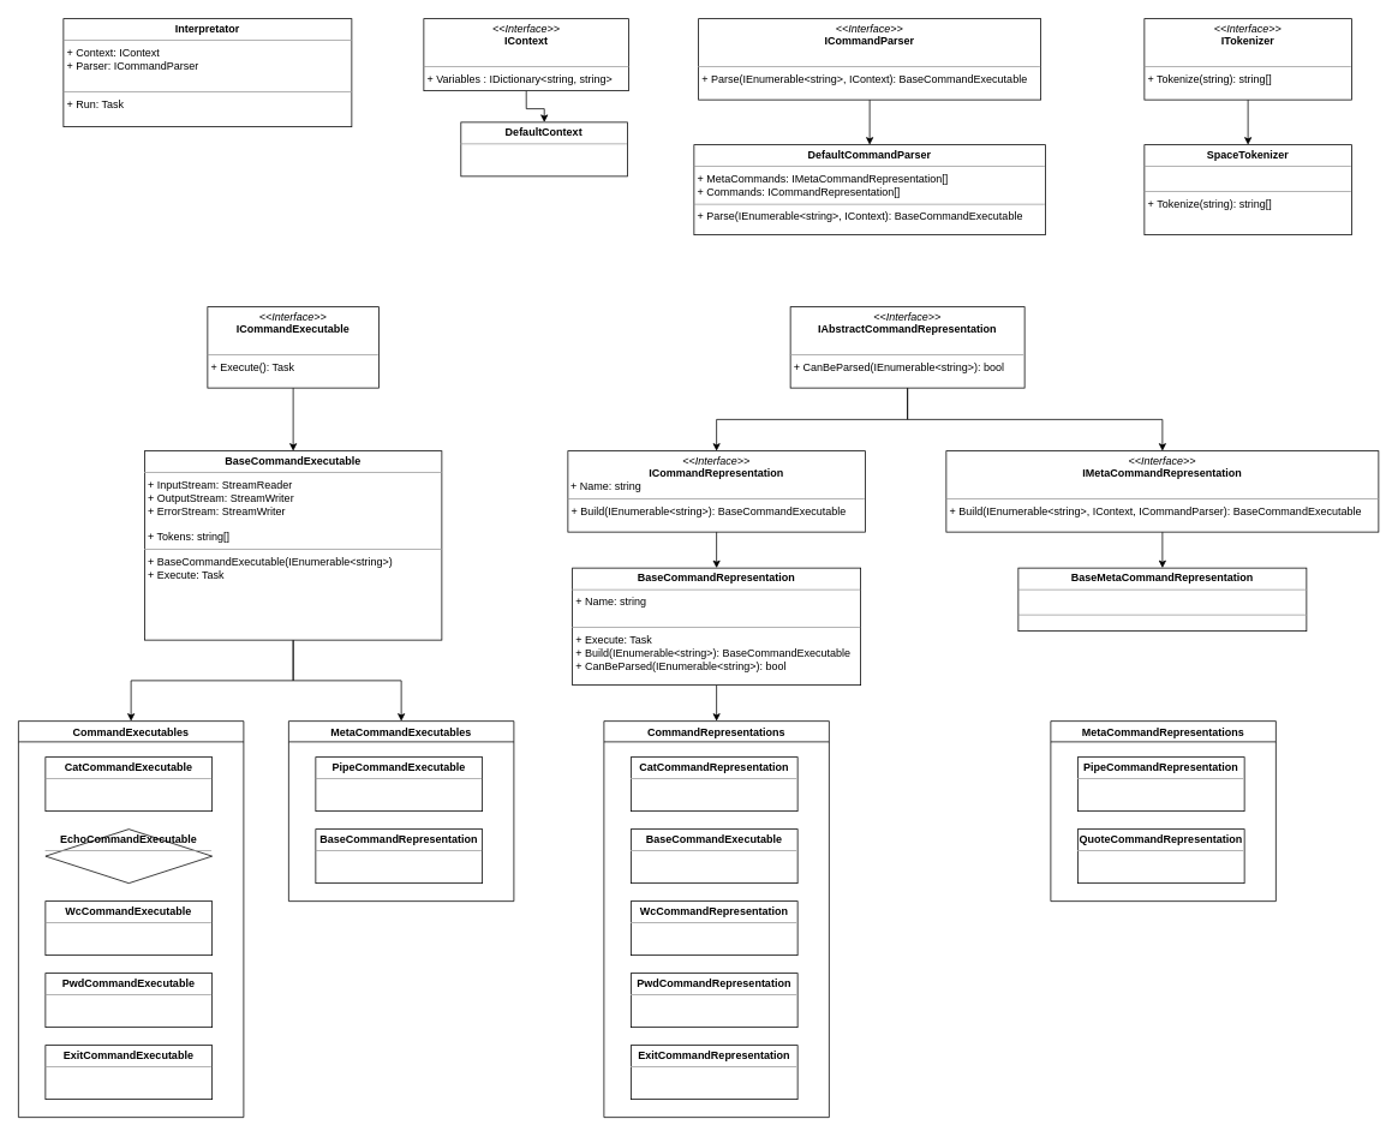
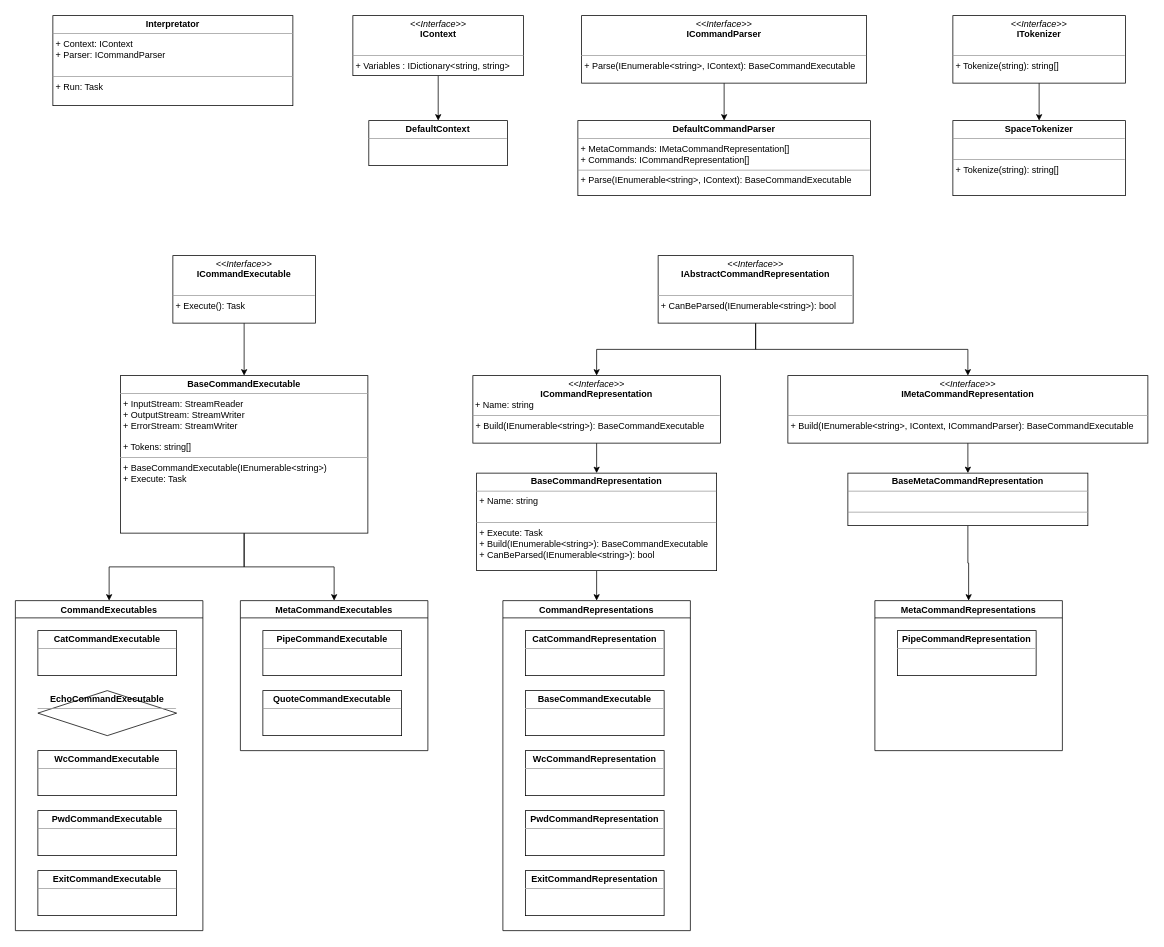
  <mxCell id="0" />
  <mxCell id="1" parent="0" />
  <mxCell id="2" style="edgeStyle=orthogonalEdgeStyle;rounded=0;orthogonalLoop=1;jettySize=auto;html=1;" parent="1" source="3" target="6" edge="1"><mxGeometry relative="1" as="geometry" /></mxCell>
  <mxCell id="3" value="&lt;p style=&quot;margin:0px;margin-top:4px;text-align:center;&quot;&gt;&lt;i&gt;&amp;lt;&amp;lt;Interface&amp;gt;&amp;gt;&lt;/i&gt;&lt;br&gt;&lt;b&gt;ICommandExecutable&lt;/b&gt;&lt;/p&gt;&lt;br&gt;&lt;hr size=&quot;1&quot;&gt;&lt;p style=&quot;margin:0px;margin-left:4px;&quot;&gt;+ Execute(): Task&amp;nbsp;&lt;/p&gt;" style="verticalAlign=top;align=left;overflow=fill;fontSize=12;fontFamily=Helvetica;html=1;" parent="1" vertex="1"><mxGeometry x="230" y="340" width="190" height="90" as="geometry" /></mxCell>
  <mxCell id="4" style="edgeStyle=orthogonalEdgeStyle;rounded=0;orthogonalLoop=1;jettySize=auto;html=1;" parent="1" source="6" target="8" edge="1"><mxGeometry relative="1" as="geometry" /></mxCell>
  <mxCell id="5" style="edgeStyle=orthogonalEdgeStyle;rounded=0;orthogonalLoop=1;jettySize=auto;html=1;exitX=0.5;exitY=1;exitDx=0;exitDy=0;entryX=0.5;entryY=0;entryDx=0;entryDy=0;" parent="1" source="6" target="44" edge="1"><mxGeometry relative="1" as="geometry" /></mxCell>
  <mxCell id="6" value="&lt;p style=&quot;margin:0px;margin-top:4px;text-align:center;&quot;&gt;&lt;b&gt;BaseCommandExecutable&lt;/b&gt;&lt;/p&gt;&lt;hr size=&quot;1&quot;&gt;&lt;p style=&quot;margin:0px;margin-left:4px;&quot;&gt;+ InputStream: StreamReader&lt;/p&gt;&lt;p style=&quot;margin:0px;margin-left:4px;&quot;&gt;+ OutputStream: StreamWriter&lt;/p&gt;&lt;p style=&quot;margin:0px;margin-left:4px;&quot;&gt;+ ErrorStream: StreamWriter&lt;/p&gt;&lt;p style=&quot;margin:0px;margin-left:4px;&quot;&gt;&lt;br&gt;&lt;/p&gt;&lt;p style=&quot;margin:0px;margin-left:4px;&quot;&gt;+ Tokens: string[]&lt;/p&gt;&lt;hr size=&quot;1&quot;&gt;&lt;p style=&quot;margin:0px;margin-left:4px;&quot;&gt;+ BaseCommandExecutable(IEnumerable&amp;lt;string&amp;gt;)&lt;/p&gt;&lt;p style=&quot;margin:0px;margin-left:4px;&quot;&gt;+ Execute: Task&lt;/p&gt;" style="verticalAlign=top;align=left;overflow=fill;fontSize=12;fontFamily=Helvetica;html=1;" parent="1" vertex="1"><mxGeometry x="160" y="500" width="330" height="210" as="geometry" /></mxCell>
  <mxCell id="7" style="edgeStyle=orthogonalEdgeStyle;rounded=0;orthogonalLoop=1;jettySize=auto;html=1;exitX=0.5;exitY=1;exitDx=0;exitDy=0;" parent="1" source="6" target="6" edge="1"><mxGeometry relative="1" as="geometry" /></mxCell>
  <mxCell id="8" value="CommandExecutables" style="swimlane;" parent="1" vertex="1"><mxGeometry x="20" y="800" width="250" height="440" as="geometry" /></mxCell>
  <mxCell id="9" value="&lt;p style=&quot;margin:0px;margin-top:4px;text-align:center;&quot;&gt;&lt;b&gt;EchoCommandExecutable&lt;/b&gt;&lt;/p&gt;&lt;hr size=&quot;1&quot;&gt;&lt;div style=&quot;height:2px;&quot;&gt;&lt;/div&gt;" style="rhombus;verticalAlign=top;align=left;overflow=fill;fontSize=12;fontFamily=Helvetica;html=1;" parent="8" vertex="1"><mxGeometry x="30" y="120" width="185" height="60" as="geometry" /></mxCell>
  <mxCell id="10" value="&lt;p style=&quot;margin:0px;margin-top:4px;text-align:center;&quot;&gt;&lt;b&gt;ExitCommandExecutable&lt;/b&gt;&lt;/p&gt;&lt;hr size=&quot;1&quot;&gt;&lt;div style=&quot;height:2px;&quot;&gt;&lt;/div&gt;" style="verticalAlign=top;align=left;overflow=fill;fontSize=12;fontFamily=Helvetica;html=1;" parent="8" vertex="1"><mxGeometry x="30" y="360" width="185" height="60" as="geometry" /></mxCell>
  <mxCell id="11" value="&lt;p style=&quot;margin:0px;margin-top:4px;text-align:center;&quot;&gt;&lt;b&gt;PwdCommandExecutable&lt;/b&gt;&lt;/p&gt;&lt;hr size=&quot;1&quot;&gt;&lt;div style=&quot;height:2px;&quot;&gt;&lt;/div&gt;" style="verticalAlign=top;align=left;overflow=fill;fontSize=12;fontFamily=Helvetica;html=1;" parent="8" vertex="1"><mxGeometry x="30" y="280" width="185" height="60" as="geometry" /></mxCell>
  <mxCell id="12" value="&lt;p style=&quot;margin:0px;margin-top:4px;text-align:center;&quot;&gt;&lt;b&gt;CatCommandExecutable&lt;/b&gt;&lt;/p&gt;&lt;hr size=&quot;1&quot;&gt;&lt;div style=&quot;height:2px;&quot;&gt;&lt;/div&gt;" style="verticalAlign=top;align=left;overflow=fill;fontSize=12;fontFamily=Helvetica;html=1;" parent="8" vertex="1"><mxGeometry x="30" y="40" width="185" height="60" as="geometry" /></mxCell>
  <mxCell id="13" value="&lt;p style=&quot;margin:0px;margin-top:4px;text-align:center;&quot;&gt;&lt;b&gt;WcCommandExecutable&lt;/b&gt;&lt;/p&gt;&lt;hr size=&quot;1&quot;&gt;&lt;div style=&quot;height:2px;&quot;&gt;&lt;/div&gt;" style="verticalAlign=top;align=left;overflow=fill;fontSize=12;fontFamily=Helvetica;html=1;" parent="8" vertex="1"><mxGeometry x="30" y="200" width="185" height="60" as="geometry" /></mxCell>
  <mxCell id="14" style="edgeStyle=orthogonalEdgeStyle;rounded=0;orthogonalLoop=1;jettySize=auto;html=1;" parent="1" source="16" target="22" edge="1"><mxGeometry relative="1" as="geometry" /></mxCell>
  <mxCell id="15" style="edgeStyle=orthogonalEdgeStyle;rounded=0;orthogonalLoop=1;jettySize=auto;html=1;" parent="1" source="16" target="24" edge="1"><mxGeometry relative="1" as="geometry" /></mxCell>
  <mxCell id="16" value="&lt;p style=&quot;margin:0px;margin-top:4px;text-align:center;&quot;&gt;&lt;i&gt;&amp;lt;&amp;lt;Interface&amp;gt;&amp;gt;&lt;/i&gt;&lt;br&gt;&lt;b&gt;IAbstractCommandRepresentation&lt;/b&gt;&lt;/p&gt;&lt;br&gt;&lt;hr size=&quot;1&quot;&gt;&lt;p style=&quot;margin:0px;margin-left:4px;&quot;&gt;+ CanBeParsed(IEnumerable&amp;lt;string&amp;gt;): bool&lt;/p&gt;" style="verticalAlign=top;align=left;overflow=fill;fontSize=12;fontFamily=Helvetica;html=1;" parent="1" vertex="1"><mxGeometry x="877" y="340" width="260" height="90" as="geometry" /></mxCell>
  <mxCell id="17" style="edgeStyle=orthogonalEdgeStyle;rounded=0;orthogonalLoop=1;jettySize=auto;html=1;exitX=0.5;exitY=1;exitDx=0;exitDy=0;" parent="1" edge="1"><mxGeometry relative="1" as="geometry"><mxPoint x="965" y="710" as="sourcePoint" /><mxPoint x="965" y="710" as="targetPoint" /></mxGeometry></mxCell>
  <mxCell id="18" value="MetaCommandRepresentations" style="swimlane;" parent="1" vertex="1"><mxGeometry x="1166" y="800" width="250" height="200" as="geometry" /></mxCell>
  <mxCell id="19" value="&lt;p style=&quot;margin:0px;margin-top:4px;text-align:center;&quot;&gt;&lt;b&gt;PipeCommandRepresentation&lt;/b&gt;&lt;/p&gt;&lt;hr size=&quot;1&quot;&gt;&lt;div style=&quot;height:2px;&quot;&gt;&lt;/div&gt;" style="verticalAlign=top;align=left;overflow=fill;fontSize=12;fontFamily=Helvetica;html=1;" parent="18" vertex="1"><mxGeometry x="30" y="40" width="185" height="60" as="geometry" /></mxCell>
- <mxCell id="20" value="&lt;p style=&quot;margin:0px;margin-top:4px;text-align:center;&quot;&gt;&lt;b&gt;QuoteCommandRepresentation&lt;/b&gt;&lt;/p&gt;&lt;hr size=&quot;1&quot;&gt;&lt;div style=&quot;height:2px;&quot;&gt;&lt;/div&gt;" style="verticalAlign=top;align=left;overflow=fill;fontSize=12;fontFamily=Helvetica;html=1;" parent="18" vertex="1"><mxGeometry x="30" y="120" width="185" height="60" as="geometry" /></mxCell>
  <mxCell id="21" style="edgeStyle=orthogonalEdgeStyle;rounded=0;orthogonalLoop=1;jettySize=auto;html=1;" parent="1" source="22" target="32" edge="1"><mxGeometry relative="1" as="geometry" /></mxCell>
  <mxCell id="22" value="&lt;p style=&quot;margin:0px;margin-top:4px;text-align:center;&quot;&gt;&lt;i&gt;&amp;lt;&amp;lt;Interface&amp;gt;&amp;gt;&lt;/i&gt;&lt;br&gt;&lt;b&gt;ICommandRepresentation&lt;/b&gt;&lt;/p&gt;&amp;nbsp;+ Name: string&lt;br&gt;&lt;hr size=&quot;1&quot;&gt;&lt;p style=&quot;margin:0px;margin-left:4px;&quot;&gt;+ Build(IEnumerable&amp;lt;string&amp;gt;): BaseCommandExecutable&lt;/p&gt;" style="verticalAlign=top;align=left;overflow=fill;fontSize=12;fontFamily=Helvetica;html=1;" parent="1" vertex="1"><mxGeometry x="630" y="500" width="330" height="90" as="geometry" /></mxCell>
  <mxCell id="23" style="edgeStyle=orthogonalEdgeStyle;rounded=0;orthogonalLoop=1;jettySize=auto;html=1;" parent="1" source="24" target="34" edge="1"><mxGeometry relative="1" as="geometry" /></mxCell>
  <mxCell id="24" value="&lt;p style=&quot;margin:0px;margin-top:4px;text-align:center;&quot;&gt;&lt;i&gt;&amp;lt;&amp;lt;Interface&amp;gt;&amp;gt;&lt;/i&gt;&lt;br&gt;&lt;b&gt;IMetaCommandRepresentation&lt;/b&gt;&lt;/p&gt;&amp;nbsp;&lt;br&gt;&lt;hr size=&quot;1&quot;&gt;&lt;p style=&quot;margin:0px;margin-left:4px;&quot;&gt;+ Build(IEnumerable&amp;lt;string&amp;gt;, IContext, ICommandParser): BaseCommandExecutable&lt;/p&gt;" style="verticalAlign=top;align=left;overflow=fill;fontSize=12;fontFamily=Helvetica;html=1;" parent="1" vertex="1"><mxGeometry x="1050" y="500" width="480" height="90" as="geometry" /></mxCell>
  <mxCell id="25" value="CommandRepresentations" style="swimlane;" parent="1" vertex="1"><mxGeometry x="670" y="800" width="250" height="440" as="geometry" /></mxCell>
  <mxCell id="26" value="&lt;p style=&quot;margin:0px;margin-top:4px;text-align:center;&quot;&gt;&lt;b&gt;BaseCommandExecutable&lt;/b&gt;&lt;/p&gt;&lt;hr size=&quot;1&quot;&gt;&lt;div style=&quot;height:2px;&quot;&gt;&lt;/div&gt;" style="verticalAlign=top;align=left;overflow=fill;fontSize=12;fontFamily=Helvetica;html=1;" parent="25" vertex="1"><mxGeometry x="30" y="120" width="185" height="60" as="geometry" /></mxCell>
  <mxCell id="27" value="&lt;p style=&quot;margin:0px;margin-top:4px;text-align:center;&quot;&gt;&lt;b&gt;ExitCommandRepresentation&lt;/b&gt;&lt;/p&gt;&lt;hr size=&quot;1&quot;&gt;&lt;div style=&quot;height:2px;&quot;&gt;&lt;/div&gt;" style="verticalAlign=top;align=left;overflow=fill;fontSize=12;fontFamily=Helvetica;html=1;" parent="25" vertex="1"><mxGeometry x="30" y="360" width="185" height="60" as="geometry" /></mxCell>
  <mxCell id="28" value="&lt;p style=&quot;margin:0px;margin-top:4px;text-align:center;&quot;&gt;&lt;b&gt;PwdCommandRepresentation&lt;/b&gt;&lt;/p&gt;&lt;hr size=&quot;1&quot;&gt;&lt;div style=&quot;height:2px;&quot;&gt;&lt;/div&gt;" style="verticalAlign=top;align=left;overflow=fill;fontSize=12;fontFamily=Helvetica;html=1;" parent="25" vertex="1"><mxGeometry x="30" y="280" width="185" height="60" as="geometry" /></mxCell>
  <mxCell id="29" value="&lt;p style=&quot;margin:0px;margin-top:4px;text-align:center;&quot;&gt;&lt;b&gt;CatCommandRepresentation&lt;/b&gt;&lt;/p&gt;&lt;hr size=&quot;1&quot;&gt;&lt;div style=&quot;height:2px;&quot;&gt;&lt;/div&gt;" style="verticalAlign=top;align=left;overflow=fill;fontSize=12;fontFamily=Helvetica;html=1;" parent="25" vertex="1"><mxGeometry x="30" y="40" width="185" height="60" as="geometry" /></mxCell>
  <mxCell id="30" value="&lt;p style=&quot;margin:0px;margin-top:4px;text-align:center;&quot;&gt;&lt;b&gt;WcCommandRepresentation&lt;/b&gt;&lt;/p&gt;&lt;hr size=&quot;1&quot;&gt;&lt;div style=&quot;height:2px;&quot;&gt;&lt;/div&gt;" style="verticalAlign=top;align=left;overflow=fill;fontSize=12;fontFamily=Helvetica;html=1;" parent="25" vertex="1"><mxGeometry x="30" y="200" width="185" height="60" as="geometry" /></mxCell>
  <mxCell id="31" style="edgeStyle=orthogonalEdgeStyle;rounded=0;orthogonalLoop=1;jettySize=auto;html=1;" parent="1" source="32" target="25" edge="1"><mxGeometry relative="1" as="geometry" /></mxCell>
  <mxCell id="32" value="&lt;p style=&quot;margin:0px;margin-top:4px;text-align:center;&quot;&gt;&lt;b&gt;BaseCommandRepresentation&lt;/b&gt;&lt;/p&gt;&lt;hr size=&quot;1&quot;&gt;&lt;p style=&quot;margin:0px;margin-left:4px;&quot;&gt;+ Name: string&lt;/p&gt;&lt;p style=&quot;margin:0px;margin-left:4px;&quot;&gt;&lt;br&gt;&lt;/p&gt;&lt;hr size=&quot;1&quot;&gt;&lt;p style=&quot;margin:0px;margin-left:4px;&quot;&gt;&lt;span style=&quot;background-color: initial;&quot;&gt;+ Execute: Task&lt;/span&gt;&lt;br&gt;&lt;/p&gt;&lt;p style=&quot;margin:0px;margin-left:4px;&quot;&gt;+ Build(IEnumerable&amp;lt;string&amp;gt;): BaseCommandExecutable&lt;/p&gt;&lt;p style=&quot;margin:0px;margin-left:4px;&quot;&gt;+&amp;nbsp;CanBeParsed(IEnumerable&amp;lt;string&amp;gt;): bool&lt;/p&gt;" style="verticalAlign=top;align=left;overflow=fill;fontSize=12;fontFamily=Helvetica;html=1;" parent="1" vertex="1"><mxGeometry x="635" y="630" width="320" height="130" as="geometry" /></mxCell>
+ <mxCell id="33" style="edgeStyle=orthogonalEdgeStyle;rounded=0;orthogonalLoop=1;jettySize=auto;html=1;" parent="1" source="34" target="18" edge="1"><mxGeometry relative="1" as="geometry" /></mxCell>
  <mxCell id="34" value="&lt;p style=&quot;margin:0px;margin-top:4px;text-align:center;&quot;&gt;&lt;b&gt;BaseMetaCommandRepresentation&lt;/b&gt;&lt;/p&gt;&lt;hr size=&quot;1&quot;&gt;&lt;p style=&quot;margin:0px;margin-left:4px;&quot;&gt;&lt;br&gt;&lt;/p&gt;&lt;hr size=&quot;1&quot;&gt;&lt;p style=&quot;margin:0px;margin-left:4px;&quot;&gt;&lt;br&gt;&lt;/p&gt;" style="verticalAlign=top;align=left;overflow=fill;fontSize=12;fontFamily=Helvetica;html=1;" parent="1" vertex="1"><mxGeometry x="1130" y="630" width="320" height="70" as="geometry" /></mxCell>
  <mxCell id="35" style="edgeStyle=orthogonalEdgeStyle;rounded=0;orthogonalLoop=1;jettySize=auto;html=1;" parent="1" source="36" target="37" edge="1"><mxGeometry relative="1" as="geometry" /></mxCell>
  <mxCell id="36" value="&lt;p style=&quot;margin:0px;margin-top:4px;text-align:center;&quot;&gt;&lt;i&gt;&amp;lt;&amp;lt;Interface&amp;gt;&amp;gt;&lt;/i&gt;&lt;br&gt;&lt;b&gt;ICommandParser&lt;/b&gt;&lt;/p&gt;&lt;br&gt;&lt;hr size=&quot;1&quot;&gt;&lt;p style=&quot;margin:0px;margin-left:4px;&quot;&gt;+ Parse(IEnumerable&amp;lt;string&amp;gt;, IContext): BaseCommandExecutable&lt;/p&gt;" style="verticalAlign=top;align=left;overflow=fill;fontSize=12;fontFamily=Helvetica;html=1;" parent="1" vertex="1"><mxGeometry x="775" y="20" width="380" height="90" as="geometry" /></mxCell>
  <mxCell id="37" value="&lt;p style=&quot;margin:0px;margin-top:4px;text-align:center;&quot;&gt;&lt;b&gt;DefaultCommandParser&lt;/b&gt;&lt;/p&gt;&lt;hr size=&quot;1&quot;&gt;&lt;p style=&quot;margin:0px;margin-left:4px;&quot;&gt;+ MetaCommands: IMetaCommandRepresentation[]&lt;/p&gt;&lt;p style=&quot;margin:0px;margin-left:4px;&quot;&gt;+ Commands: ICommandRepresentation[]&lt;/p&gt;&lt;hr size=&quot;1&quot;&gt;&lt;p style=&quot;margin:0px;margin-left:4px;&quot;&gt;+ Parse(IEnumerable&amp;lt;string&amp;gt;, IContext): BaseCommandExecutable&lt;/p&gt;" style="verticalAlign=top;align=left;overflow=fill;fontSize=12;fontFamily=Helvetica;html=1;" parent="1" vertex="1"><mxGeometry x="770" y="160" width="390" height="100" as="geometry" /></mxCell>
  <mxCell id="38" style="edgeStyle=orthogonalEdgeStyle;rounded=0;orthogonalLoop=1;jettySize=auto;html=1;exitX=0.5;exitY=1;exitDx=0;exitDy=0;entryX=0.5;entryY=0;entryDx=0;entryDy=0;" parent="1" source="39" target="40" edge="1"><mxGeometry relative="1" as="geometry" /></mxCell>
  <mxCell id="39" value="&lt;p style=&quot;margin:0px;margin-top:4px;text-align:center;&quot;&gt;&lt;i&gt;&amp;lt;&amp;lt;Interface&amp;gt;&amp;gt;&lt;/i&gt;&lt;br&gt;&lt;b&gt;IContext&lt;/b&gt;&lt;/p&gt;&lt;br&gt;&lt;hr size=&quot;1&quot;&gt;&lt;p style=&quot;margin:0px;margin-left:4px;&quot;&gt;+ Variables : IDictionary&amp;lt;string, string&amp;gt;&lt;/p&gt;" style="verticalAlign=top;align=left;overflow=fill;fontSize=12;fontFamily=Helvetica;html=1;" parent="1" vertex="1"><mxGeometry x="470" y="20" width="227.5" height="80" as="geometry" /></mxCell>
- <mxCell id="40" value="&lt;p style=&quot;margin:0px;margin-top:4px;text-align:center;&quot;&gt;&lt;b&gt;DefaultContext&lt;/b&gt;&lt;/p&gt;&lt;hr size=&quot;1&quot;&gt;&lt;div style=&quot;height:2px;&quot;&gt;&lt;/div&gt;" style="verticalAlign=top;align=left;overflow=fill;fontSize=12;fontFamily=Helvetica;html=1;" parent="1" vertex="1"><mxGeometry x="511.25" y="135" width="185" height="60" as="geometry" /></mxCell>
+ <mxCell id="40" value="&lt;p style=&quot;margin:0px;margin-top:4px;text-align:center;&quot;&gt;&lt;b&gt;DefaultContext&lt;/b&gt;&lt;/p&gt;&lt;hr size=&quot;1&quot;&gt;&lt;div style=&quot;height:2px;&quot;&gt;&lt;/div&gt;" style="verticalAlign=top;align=left;overflow=fill;fontSize=12;fontFamily=Helvetica;html=1;" parent="1" vertex="1"><mxGeometry x="491.25" y="160" width="185" height="60" as="geometry" /></mxCell>
  <mxCell id="41" style="edgeStyle=orthogonalEdgeStyle;rounded=0;orthogonalLoop=1;jettySize=auto;html=1;" parent="1" source="42" target="43" edge="1"><mxGeometry relative="1" as="geometry" /></mxCell>
  <mxCell id="42" value="&lt;p style=&quot;margin:0px;margin-top:4px;text-align:center;&quot;&gt;&lt;i&gt;&amp;lt;&amp;lt;Interface&amp;gt;&amp;gt;&lt;/i&gt;&lt;br&gt;&lt;b&gt;ITokenizer&lt;/b&gt;&lt;/p&gt;&lt;br&gt;&lt;hr size=&quot;1&quot;&gt;&lt;p style=&quot;margin:0px;margin-left:4px;&quot;&gt;+ Tokenize(string): string[]&lt;/p&gt;" style="verticalAlign=top;align=left;overflow=fill;fontSize=12;fontFamily=Helvetica;html=1;" parent="1" vertex="1"><mxGeometry x="1270" y="20" width="230" height="90" as="geometry" /></mxCell>
  <mxCell id="43" value="&lt;p style=&quot;margin:0px;margin-top:4px;text-align:center;&quot;&gt;&lt;b&gt;SpaceTokenizer&lt;/b&gt;&lt;/p&gt;&lt;hr size=&quot;1&quot;&gt;&lt;p style=&quot;margin:0px;margin-left:4px;&quot;&gt;&lt;br&gt;&lt;/p&gt;&lt;hr size=&quot;1&quot;&gt;&lt;p style=&quot;margin:0px;margin-left:4px;&quot;&gt;+&amp;nbsp;Tokenize(string): string[]&lt;/p&gt;" style="verticalAlign=top;align=left;overflow=fill;fontSize=12;fontFamily=Helvetica;html=1;" parent="1" vertex="1"><mxGeometry x="1270" y="160" width="230" height="100" as="geometry" /></mxCell>
  <mxCell id="44" value="MetaCommandExecutables" style="swimlane;" parent="1" vertex="1"><mxGeometry x="320" y="800" width="250" height="200" as="geometry" /></mxCell>
  <mxCell id="45" value="&lt;p style=&quot;margin:0px;margin-top:4px;text-align:center;&quot;&gt;&lt;b&gt;PipeCommandExecutable&lt;/b&gt;&lt;/p&gt;&lt;hr size=&quot;1&quot;&gt;&lt;div style=&quot;height:2px;&quot;&gt;&lt;/div&gt;" style="verticalAlign=top;align=left;overflow=fill;fontSize=12;fontFamily=Helvetica;html=1;" parent="44" vertex="1"><mxGeometry x="30" y="40" width="185" height="60" as="geometry" /></mxCell>
- <mxCell id="46" value="&lt;p style=&quot;margin:0px;margin-top:4px;text-align:center;&quot;&gt;&lt;b&gt;BaseCommandRepresentation&lt;/b&gt;&lt;/p&gt;&lt;hr size=&quot;1&quot;&gt;&lt;div style=&quot;height:2px;&quot;&gt;&lt;/div&gt;" style="verticalAlign=top;align=left;overflow=fill;fontSize=12;fontFamily=Helvetica;html=1;" parent="44" vertex="1"><mxGeometry x="30" y="120" width="185" height="60" as="geometry" /></mxCell>
+ <mxCell id="46" value="&lt;p style=&quot;margin:0px;margin-top:4px;text-align:center;&quot;&gt;&lt;b&gt;QuoteCommandExecutable&lt;/b&gt;&lt;/p&gt;&lt;hr size=&quot;1&quot;&gt;&lt;div style=&quot;height:2px;&quot;&gt;&lt;/div&gt;" style="verticalAlign=top;align=left;overflow=fill;fontSize=12;fontFamily=Helvetica;html=1;" parent="44" vertex="1"><mxGeometry x="30" y="120" width="185" height="60" as="geometry" /></mxCell>
  <mxCell id="47" value="&lt;p style=&quot;margin:0px;margin-top:4px;text-align:center;&quot;&gt;&lt;b&gt;Interpretator&lt;/b&gt;&lt;/p&gt;&lt;hr size=&quot;1&quot;&gt;&lt;p style=&quot;margin:0px;margin-left:4px;&quot;&gt;+ Context: IContext&lt;br&gt;+ Parser: ICommandParser&lt;br&gt;&lt;br&gt;&lt;/p&gt;&lt;hr size=&quot;1&quot;&gt;&lt;p style=&quot;margin:0px;margin-left:4px;&quot;&gt;&lt;span style=&quot;background-color: initial;&quot;&gt;+ Run: Task&lt;/span&gt;&lt;/p&gt;" style="verticalAlign=top;align=left;overflow=fill;fontSize=12;fontFamily=Helvetica;html=1;" vertex="1" parent="1"><mxGeometry x="70" y="20" width="320" height="120" as="geometry" /></mxCell>
